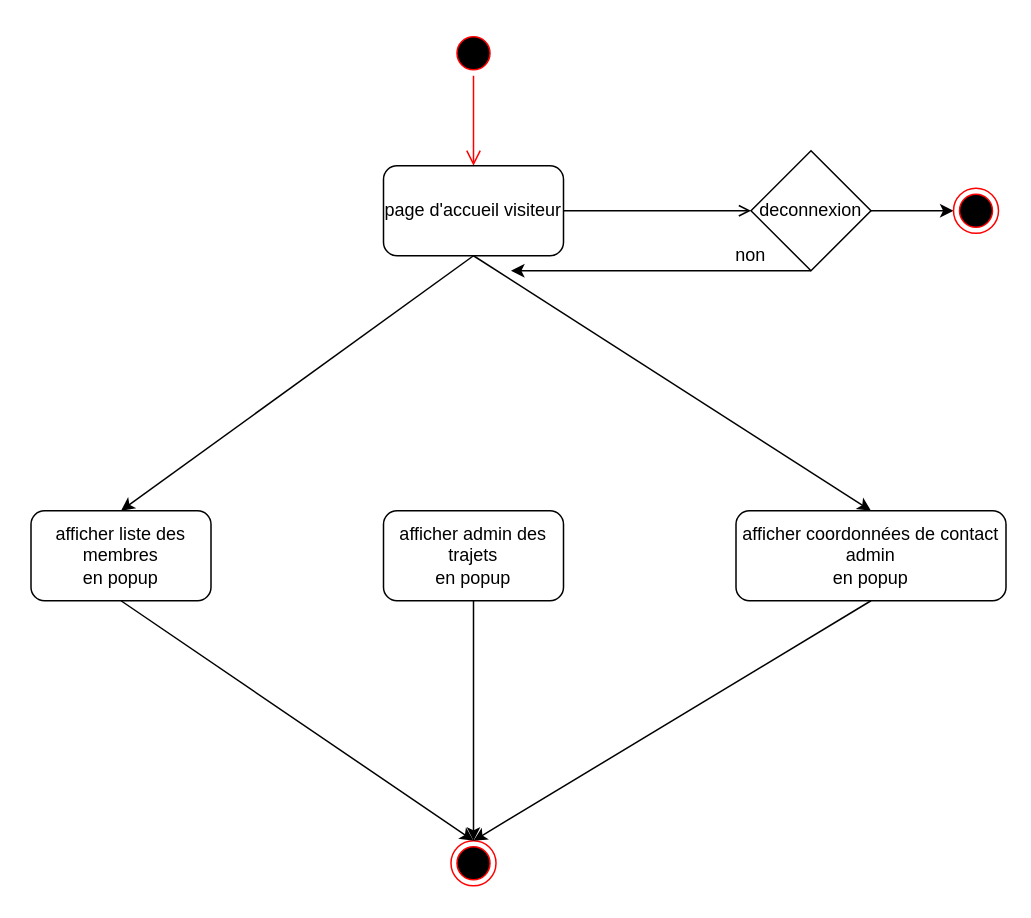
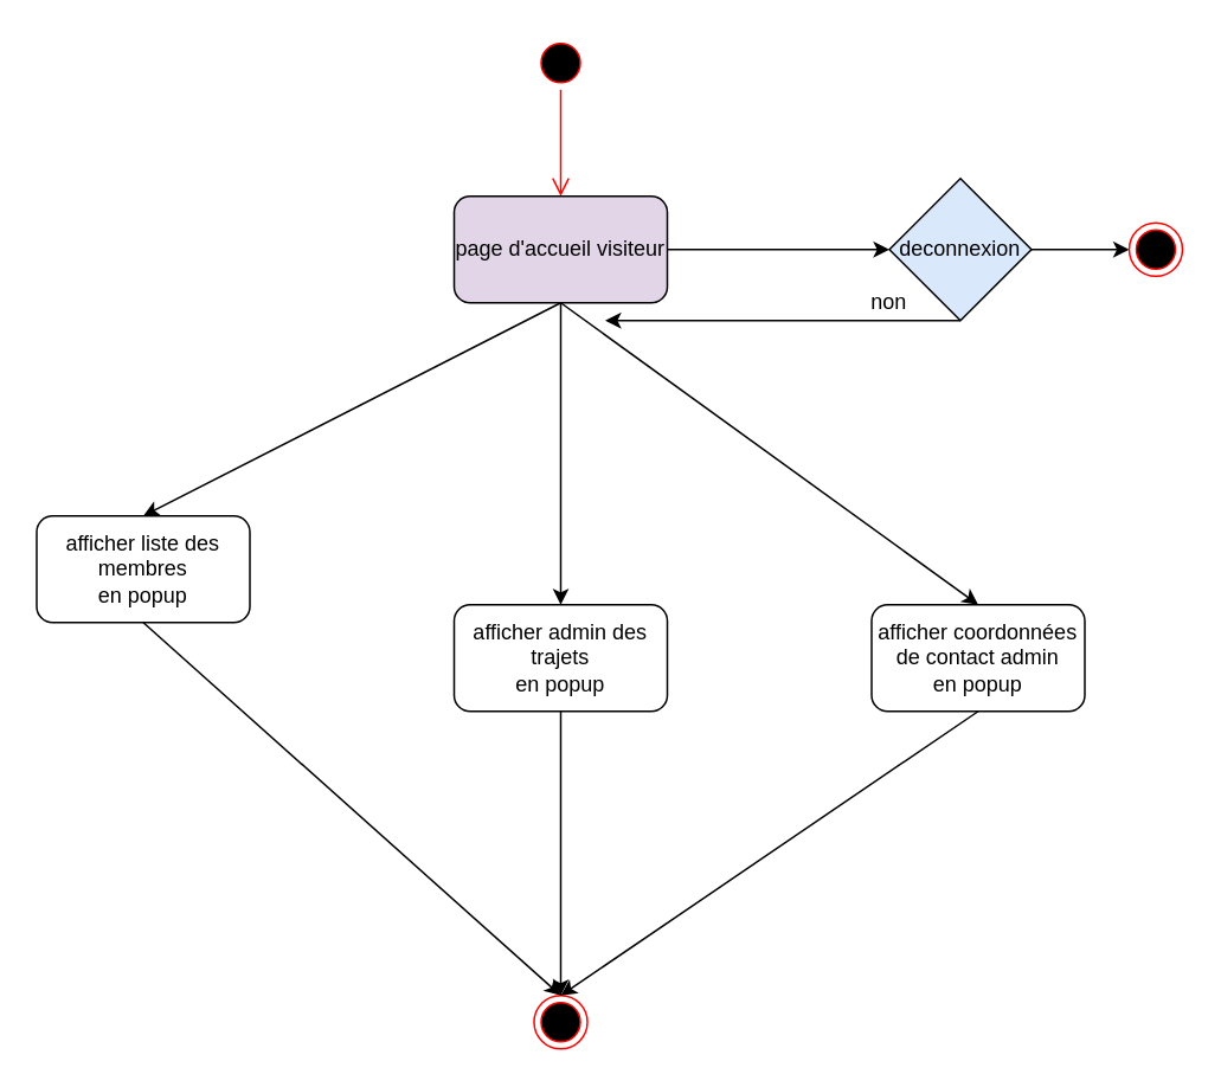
  <mxCell id="0" />
  <mxCell id="1" parent="0" />
  <mxCell id="2" value="" style="ellipse;html=1;shape=startState;fillColor=#000000;strokeColor=#ff0000;" parent="1" vertex="1"><mxGeometry x="300" y="20" width="30" height="30" as="geometry" /></mxCell>
  <mxCell id="3" value="" style="edgeStyle=orthogonalEdgeStyle;html=1;verticalAlign=bottom;endArrow=open;endSize=8;strokeColor=#ff0000;" parent="1" source="2" edge="1"><mxGeometry relative="1" as="geometry"><mxPoint x="315" y="110" as="targetPoint" /></mxGeometry></mxCell>
- <mxCell id="4" value="page d'accueil visiteur" style="rounded=1;whiteSpace=wrap;html=1;" parent="1" vertex="1"><mxGeometry x="255" y="110" width="120" height="60" as="geometry" /></mxCell>
+ <mxCell id="4" value="page d'accueil visiteur" style="rounded=1;whiteSpace=wrap;html=1;fillColor=#e1d5e7;" parent="1" vertex="1"><mxGeometry x="255" y="110" width="120" height="60" as="geometry" /></mxCell>
  <mxCell id="5" value="" style="endArrow=classic;html=1;entryX=0.5;entryY=0;entryDx=0;entryDy=0;" parent="1" edge="1" target="9"><mxGeometry width="50" height="50" relative="1" as="geometry"><mxPoint x="315" y="170" as="sourcePoint" /><mxPoint x="170" y="280" as="targetPoint" /></mxGeometry></mxCell>
  <mxCell id="6" value="" style="ellipse;html=1;shape=endState;fillColor=#000000;strokeColor=#ff0000;" parent="1" vertex="1"><mxGeometry x="300" y="560" width="30" height="30" as="geometry" /></mxCell>
  <mxCell id="7" value="&lt;div&gt;afficher admin des trajets&lt;br&gt;&lt;/div&gt;&lt;div&gt;en popup&lt;br&gt;&lt;/div&gt;" style="rounded=1;whiteSpace=wrap;html=1;" parent="1" vertex="1"><mxGeometry x="255" y="340" width="120" height="60" as="geometry" /></mxCell>
- <mxCell id="8" value="&lt;div&gt;afficher coordonnées de contact admin&lt;/div&gt;&lt;div&gt;en popup&lt;br&gt;&lt;/div&gt;" style="rounded=1;whiteSpace=wrap;html=1;" vertex="1" parent="1"><mxGeometry x="490" y="340" width="180" height="60" as="geometry" /></mxCell>
- <mxCell id="9" value="&lt;div&gt;afficher liste des membres&lt;br&gt;&lt;/div&gt;&lt;div&gt;en popup&lt;br&gt;&lt;/div&gt;" style="rounded=1;whiteSpace=wrap;html=1;" vertex="1" parent="1"><mxGeometry x="20" y="340" width="120" height="60" as="geometry" /></mxCell>
+ <mxCell id="8" value="&lt;div&gt;afficher coordonnées de contact admin&lt;/div&gt;&lt;div&gt;en popup&lt;br&gt;&lt;/div&gt;" style="rounded=1;whiteSpace=wrap;html=1;" vertex="1" parent="1"><mxGeometry x="490" y="340" width="120" height="60" as="geometry" /></mxCell>
+ <mxCell id="9" value="&lt;div&gt;afficher liste des membres&lt;br&gt;&lt;/div&gt;&lt;div&gt;en popup&lt;br&gt;&lt;/div&gt;" style="rounded=1;whiteSpace=wrap;html=1;" vertex="1" parent="1"><mxGeometry x="20" y="290" width="120" height="60" as="geometry" /></mxCell>
+ <mxCell id="10" value="" style="endArrow=classic;html=1;entryX=0.5;entryY=0;entryDx=0;entryDy=0;exitX=0.5;exitY=1;exitDx=0;exitDy=0;" edge="1" parent="1" source="4" target="7"><mxGeometry width="50" height="50" relative="1" as="geometry"><mxPoint x="325" y="180" as="sourcePoint" /><mxPoint x="90" y="350" as="targetPoint" /></mxGeometry></mxCell>
  <mxCell id="11" value="" style="endArrow=classic;html=1;entryX=0.5;entryY=0;entryDx=0;entryDy=0;exitX=0.5;exitY=1;exitDx=0;exitDy=0;" edge="1" parent="1" source="4" target="8"><mxGeometry width="50" height="50" relative="1" as="geometry"><mxPoint x="335" y="190" as="sourcePoint" /><mxPoint x="100" y="360" as="targetPoint" /></mxGeometry></mxCell>
  <mxCell id="12" value="" style="endArrow=classic;html=1;exitX=0.5;exitY=1;exitDx=0;exitDy=0;entryX=0.5;entryY=0;entryDx=0;entryDy=0;" edge="1" parent="1" source="9" target="6"><mxGeometry width="50" height="50" relative="1" as="geometry"><mxPoint x="290" y="550" as="sourcePoint" /><mxPoint x="340" y="500" as="targetPoint" /></mxGeometry></mxCell>
  <mxCell id="13" value="" style="endArrow=classic;html=1;exitX=0.5;exitY=1;exitDx=0;exitDy=0;entryX=0.5;entryY=0;entryDx=0;entryDy=0;" edge="1" parent="1" source="7" target="6"><mxGeometry width="50" height="50" relative="1" as="geometry"><mxPoint x="90" y="410" as="sourcePoint" /><mxPoint x="325" y="570" as="targetPoint" /></mxGeometry></mxCell>
  <mxCell id="14" value="" style="endArrow=classic;html=1;exitX=0.5;exitY=1;exitDx=0;exitDy=0;entryX=0.5;entryY=0;entryDx=0;entryDy=0;" edge="1" parent="1" source="8" target="6"><mxGeometry width="50" height="50" relative="1" as="geometry"><mxPoint x="100" y="420" as="sourcePoint" /><mxPoint x="335" y="580" as="targetPoint" /></mxGeometry></mxCell>
- <mxCell id="15" value="" style="endArrow=open;html=1;exitX=1;exitY=0.5;exitDx=0;exitDy=0;" edge="1" parent="1" source="4" target="16"><mxGeometry width="50" height="50" relative="1" as="geometry"><mxPoint x="360" y="250" as="sourcePoint" /><mxPoint x="510" y="140" as="targetPoint" /></mxGeometry></mxCell>
- <mxCell id="16" value="deconnexion" style="rhombus;whiteSpace=wrap;html=1;" vertex="1" parent="1"><mxGeometry x="500" y="100" width="80" height="80" as="geometry" /></mxCell>
+ <mxCell id="15" value="" style="endArrow=classic;html=1;exitX=1;exitY=0.5;exitDx=0;exitDy=0;" edge="1" parent="1" source="4" target="16"><mxGeometry width="50" height="50" relative="1" as="geometry"><mxPoint x="360" y="250" as="sourcePoint" /><mxPoint x="510" y="140" as="targetPoint" /></mxGeometry></mxCell>
+ <mxCell id="16" value="deconnexion" style="rhombus;whiteSpace=wrap;html=1;fillColor=#dae8fc;" vertex="1" parent="1"><mxGeometry x="500" y="100" width="80" height="80" as="geometry" /></mxCell>
  <mxCell id="17" value="" style="endArrow=classic;html=1;exitX=1;exitY=0.5;exitDx=0;exitDy=0;" edge="1" parent="1" source="16" target="19"><mxGeometry width="50" height="50" relative="1" as="geometry"><mxPoint x="360" y="250" as="sourcePoint" /><mxPoint x="650" y="140" as="targetPoint" /></mxGeometry></mxCell>
  <mxCell id="18" value="" style="endArrow=classic;html=1;exitX=0.5;exitY=1;exitDx=0;exitDy=0;" edge="1" parent="1" source="16"><mxGeometry width="50" height="50" relative="1" as="geometry"><mxPoint x="590" y="150" as="sourcePoint" /><mxPoint x="340" y="180" as="targetPoint" /></mxGeometry></mxCell>
  <mxCell id="19" value="" style="ellipse;html=1;shape=endState;fillColor=#000000;strokeColor=#ff0000;" vertex="1" parent="1"><mxGeometry x="635" y="125" width="30" height="30" as="geometry" /></mxCell>
  <mxCell id="20" value="non" style="text;html=1;strokeColor=none;fillColor=none;align=center;verticalAlign=middle;whiteSpace=wrap;rounded=0;" vertex="1" parent="1"><mxGeometry x="480" y="160" width="40" height="20" as="geometry" /></mxCell>
